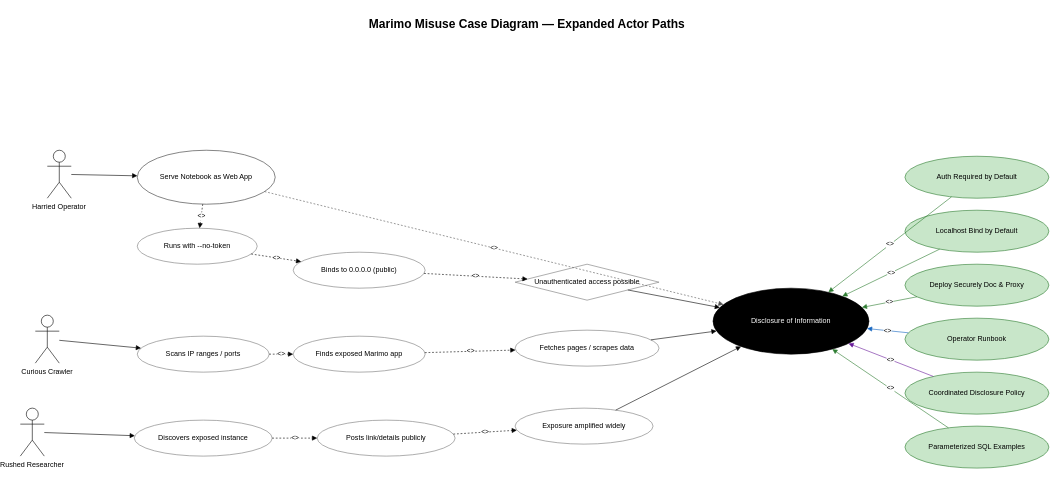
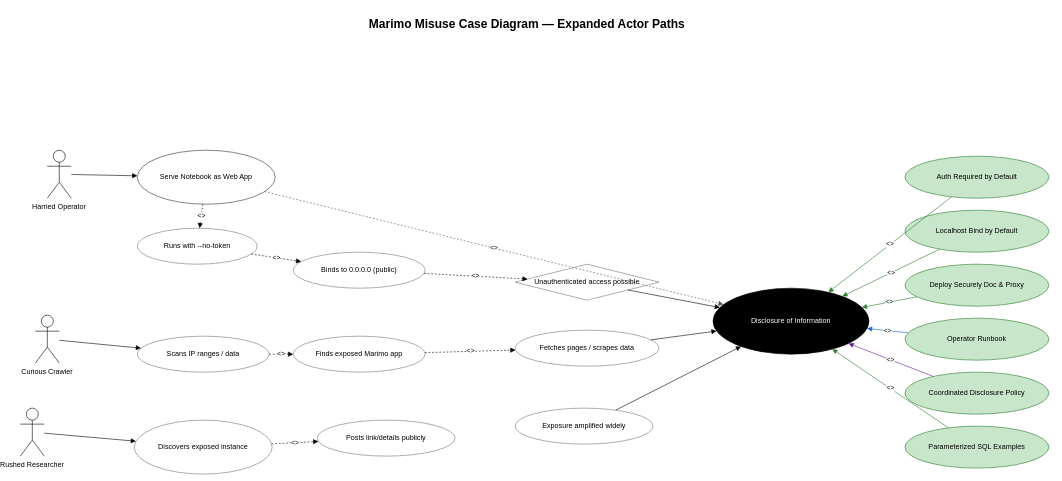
  <mxCell id="0" />
  <mxCell id="1" parent="0" />
  <mxCell id="2" value="Marimo Misuse Case Diagram — Expanded Actor Paths" style="text;strokeColor=none;fillColor=none;align=center;fontSize=20;fontStyle=1" parent="1" vertex="1"><mxGeometry x="615" y="20" width="500" height="40" as="geometry" /></mxCell>
  <mxCell id="3" value="Harried Operator" style="shape=umlActor;verticalLabelPosition=bottom;verticalAlign=top;" parent="1" vertex="1"><mxGeometry x="65" y="250" width="40" height="80" as="geometry" /></mxCell>
  <mxCell id="4" value="Curious Crawler" style="shape=umlActor;verticalLabelPosition=bottom;verticalAlign=top;" parent="1" vertex="1"><mxGeometry x="45" y="525" width="40" height="80" as="geometry" /></mxCell>
  <mxCell id="5" value="Rushed Researcher" style="shape=umlActor;verticalLabelPosition=bottom;verticalAlign=top;" parent="1" vertex="1"><mxGeometry x="20" y="680" width="40" height="80" as="geometry" /></mxCell>
  <mxCell id="6" value="Serve Notebook as Web App" style="ellipse;whiteSpace=wrap;html=1;strokeColor=#333333;fillColor=#ffffff;fontColor=#000000;" parent="1" vertex="1"><mxGeometry x="215" y="250" width="230" height="90" as="geometry" /></mxCell>
  <mxCell id="7" value="Disclosure of Information" style="ellipse;whiteSpace=wrap;html=1;strokeColor=#000000;fillColor=#000000;fontColor=#ffffff;" parent="1" vertex="1"><mxGeometry x="1175" y="480" width="260" height="110" as="geometry" /></mxCell>
  <mxCell id="8" value="&lt;span&gt;&lt;font style=&quot;color: rgb(0, 0, 0);&quot;&gt;Auth Required by Default&lt;/font&gt;&lt;/span&gt;" style="ellipse;whiteSpace=wrap;html=1;strokeColor=#2e7d32;fillColor=#c8e6c9;" parent="1" vertex="1"><mxGeometry x="1495" y="260" width="240" height="70" as="geometry" /></mxCell>
  <mxCell id="9" value="&lt;span&gt;Localhost Bind by Default&lt;/span&gt;" style="ellipse;whiteSpace=wrap;html=1;strokeColor=#2e7d32;fillColor=#c8e6c9;fontColor=#000000;" parent="1" vertex="1"><mxGeometry x="1495" y="350" width="240" height="70" as="geometry" /></mxCell>
  <mxCell id="10" value="&lt;span&gt;&lt;font style=&quot;color: rgb(0, 0, 0);&quot;&gt;Deploy Securely Doc &amp;amp; Proxy&lt;/font&gt;&lt;/span&gt;" style="ellipse;whiteSpace=wrap;html=1;strokeColor=#2e7d32;fillColor=#c8e6c9;" parent="1" vertex="1"><mxGeometry x="1495" y="440" width="240" height="70" as="geometry" /></mxCell>
  <mxCell id="11" value="&lt;span&gt;&lt;font style=&quot;color: rgb(0, 0, 0);&quot;&gt;Operator Runbook&lt;/font&gt;&lt;/span&gt;" style="ellipse;whiteSpace=wrap;html=1;strokeColor=#2e7d32;fillColor=#c8e6c9;" parent="1" vertex="1"><mxGeometry x="1495" y="530" width="240" height="70" as="geometry" /></mxCell>
  <mxCell id="12" value="&lt;span&gt;&lt;font style=&quot;color: rgb(0, 0, 0);&quot;&gt;Coordinated Disclosure Policy&lt;/font&gt;&lt;/span&gt;" style="ellipse;whiteSpace=wrap;html=1;strokeColor=#2e7d32;fillColor=#c8e6c9;" parent="1" vertex="1"><mxGeometry x="1495" y="620" width="240" height="70" as="geometry" /></mxCell>
  <mxCell id="13" value="&lt;span&gt;&lt;font style=&quot;color: rgb(0, 0, 0);&quot;&gt;Parameterized SQL Examples&lt;/font&gt;&lt;/span&gt;" style="ellipse;whiteSpace=wrap;html=1;strokeColor=#2e7d32;fillColor=#c8e6c9;" parent="1" vertex="1"><mxGeometry x="1495" y="710" width="240" height="70" as="geometry" /></mxCell>
  <mxCell id="14" value="Runs with --no-token" style="ellipse;whiteSpace=wrap;html=1;strokeColor=#777;fillColor=#ffffff;fontColor=#000000;" parent="1" vertex="1"><mxGeometry x="215" y="380" width="200" height="60" as="geometry" /></mxCell>
  <mxCell id="15" value="Binds to 0.0.0.0 (public)" style="ellipse;whiteSpace=wrap;html=1;strokeColor=#777;fillColor=#ffffff;fontColor=#000000;" parent="1" vertex="1"><mxGeometry x="475" y="420" width="220" height="60" as="geometry" /></mxCell>
  <mxCell id="16" value="Unauthenticated access possible" style="rhombus;whiteSpace=wrap;html=1;strokeColor=#777;fillColor=#ffffff;fontColor=#000000;" parent="1" vertex="1"><mxGeometry x="845" y="440" width="240" height="60" as="geometry" /></mxCell>
- <mxCell id="17" value="&lt;font style=&quot;color: rgb(0, 0, 0);&quot;&gt;Scans IP ranges / ports&lt;/font&gt;" style="ellipse;whiteSpace=wrap;html=1;strokeColor=#777;fillColor=#ffffff;" parent="1" vertex="1"><mxGeometry x="215" y="560" width="220" height="60" as="geometry" /></mxCell>
+ <mxCell id="17" value="&lt;font style=&quot;color: rgb(0, 0, 0);&quot;&gt;Scans IP ranges / data&lt;/font&gt;" style="ellipse;whiteSpace=wrap;html=1;strokeColor=#777;fillColor=#ffffff;" parent="1" vertex="1"><mxGeometry x="215" y="560" width="220" height="60" as="geometry" /></mxCell>
  <mxCell id="18" value="&lt;font style=&quot;color: rgb(0, 0, 0);&quot;&gt;Finds exposed Marimo app&lt;/font&gt;" style="ellipse;whiteSpace=wrap;html=1;strokeColor=#777;fillColor=#ffffff;" parent="1" vertex="1"><mxGeometry x="475" y="560" width="220" height="60" as="geometry" /></mxCell>
  <mxCell id="19" value="&lt;font style=&quot;color: rgb(0, 0, 0);&quot;&gt;Fetches pages / scrapes data&lt;/font&gt;" style="ellipse;whiteSpace=wrap;html=1;strokeColor=#777;fillColor=#ffffff;" parent="1" vertex="1"><mxGeometry x="845" y="550" width="240" height="60" as="geometry" /></mxCell>
- <mxCell id="20" value="&lt;font style=&quot;color: rgb(0, 0, 0);&quot;&gt;Discovers exposed instance&lt;/font&gt;" style="ellipse;whiteSpace=wrap;html=1;strokeColor=#777;fillColor=#ffffff;" parent="1" vertex="1"><mxGeometry x="210" y="700" width="230" height="60" as="geometry" /></mxCell>
+ <mxCell id="20" value="&lt;font style=&quot;color: rgb(0, 0, 0);&quot;&gt;Discovers exposed instance&lt;/font&gt;" style="ellipse;whiteSpace=wrap;html=1;strokeColor=#777;fillColor=#ffffff;" parent="1" vertex="1"><mxGeometry x="210" y="700" width="230" height="90" as="geometry" /></mxCell>
  <mxCell id="21" value="&lt;font style=&quot;color: rgb(0, 0, 0);&quot;&gt;Posts link/details publicly&lt;/font&gt;" style="ellipse;whiteSpace=wrap;html=1;strokeColor=#777;fillColor=#ffffff;" parent="1" vertex="1"><mxGeometry x="515" y="700" width="230" height="60" as="geometry" /></mxCell>
  <mxCell id="22" value="&lt;font style=&quot;color: rgb(0, 0, 0);&quot;&gt;Exposure amplified widely&lt;/font&gt;" style="ellipse;whiteSpace=wrap;html=1;strokeColor=#777;fillColor=#ffffff;" parent="1" vertex="1"><mxGeometry x="845" y="680" width="230" height="60" as="geometry" /></mxCell>
  <mxCell id="23" style="endArrow=block;html=1;" parent="1" source="3" target="6" edge="1"><mxGeometry relative="1" as="geometry" /></mxCell>
  <mxCell id="24" value="&lt;&lt;next&gt;&gt;" style="endArrow=block;html=1;dashed=1;" parent="1" source="6" target="14" edge="1"><mxGeometry relative="1" as="geometry" /></mxCell>
  <mxCell id="25" value="&lt;&lt;next&gt;&gt;" style="endArrow=block;html=1;dashed=1;" parent="1" source="14" target="15" edge="1"><mxGeometry relative="1" as="geometry" /></mxCell>
  <mxCell id="26" value="&lt;&lt;next&gt;&gt;" style="endArrow=block;html=1;dashed=1;" parent="1" source="15" target="16" edge="1"><mxGeometry relative="1" as="geometry" /></mxCell>
  <mxCell id="27" value="" style="endArrow=block;html=1;" parent="1" source="16" target="7" edge="1"><mxGeometry relative="1" as="geometry" /></mxCell>
  <mxCell id="28" style="endArrow=block;html=1;" parent="1" source="4" target="17" edge="1"><mxGeometry relative="1" as="geometry" /></mxCell>
  <mxCell id="29" value="&lt;&lt;next&gt;&gt;" style="endArrow=block;html=1;dashed=1;" parent="1" source="17" target="18" edge="1"><mxGeometry relative="1" as="geometry" /></mxCell>
  <mxCell id="30" value="&lt;&lt;next&gt;&gt;" style="endArrow=block;html=1;dashed=1;" parent="1" source="18" target="19" edge="1"><mxGeometry relative="1" as="geometry" /></mxCell>
  <mxCell id="31" value="" style="endArrow=block;html=1;" parent="1" source="19" target="7" edge="1"><mxGeometry relative="1" as="geometry" /></mxCell>
  <mxCell id="32" style="endArrow=block;html=1;" parent="1" source="5" target="20" edge="1"><mxGeometry relative="1" as="geometry" /></mxCell>
  <mxCell id="33" value="&lt;&lt;next&gt;&gt;" style="endArrow=block;html=1;dashed=1;" parent="1" source="20" target="21" edge="1"><mxGeometry relative="1" as="geometry" /></mxCell>
- <mxCell id="34" value="&lt;&lt;next&gt;&gt;" style="endArrow=block;html=1;dashed=1;" parent="1" source="21" target="22" edge="1"><mxGeometry relative="1" as="geometry" /></mxCell>
  <mxCell id="35" value="" style="endArrow=block;html=1;" parent="1" source="22" target="7" edge="1"><mxGeometry relative="1" as="geometry" /></mxCell>
  <mxCell id="36" value="&lt;&lt;threatens&gt;&gt;" style="endArrow=block;dashed=1;html=1;strokeColor=#555555;" parent="1" source="6" target="7" edge="1"><mxGeometry relative="1" as="geometry" /></mxCell>
  <mxCell id="37" value="&lt;&lt;prevents&gt;&gt;" style="endArrow=block;html=1;strokeColor=#2e7d32;" parent="1" source="8" target="7" edge="1"><mxGeometry relative="1" as="geometry" /></mxCell>
  <mxCell id="38" value="&lt;&lt;prevents&gt;&gt;" style="endArrow=block;html=1;strokeColor=#2e7d32;" parent="1" source="9" target="7" edge="1"><mxGeometry relative="1" as="geometry" /></mxCell>
  <mxCell id="39" value="&lt;&lt;prevents&gt;&gt;" style="endArrow=block;html=1;strokeColor=#2e7d32;" parent="1" source="10" target="7" edge="1"><mxGeometry relative="1" as="geometry" /></mxCell>
  <mxCell id="40" value="&lt;&lt;responds&gt;&gt;" style="endArrow=block;html=1;strokeColor=#1565c0;" parent="1" source="11" target="7" edge="1"><mxGeometry relative="1" as="geometry" /></mxCell>
  <mxCell id="41" value="&lt;&lt;manages&gt;&gt;" style="endArrow=block;html=1;strokeColor=#6a1b9a;" parent="1" source="12" target="7" edge="1"><mxGeometry relative="1" as="geometry" /></mxCell>
  <mxCell id="42" value="&lt;&lt;prevents&gt;&gt;" style="endArrow=block;html=1;strokeColor=#2e7d32;" parent="1" source="13" target="7" edge="1"><mxGeometry relative="1" as="geometry" /></mxCell>
